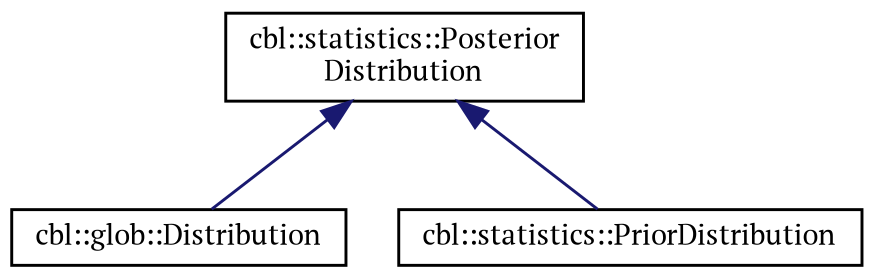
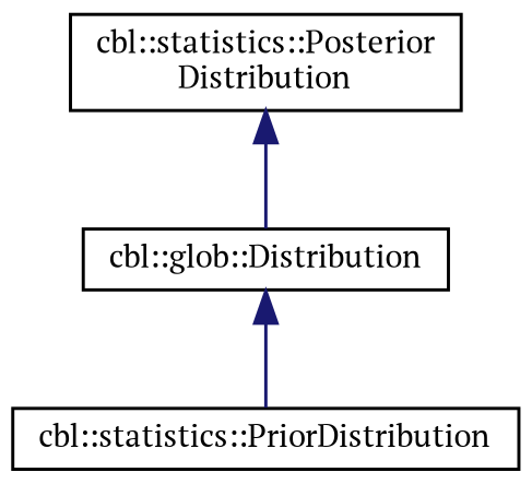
  digraph {
    fontname="PT Serif"
    rankdir=TB
    node [color=black fillcolor=white fontname="PT Serif" fontsize=10 shape=record style=filled]
    edge [color=midnightblue dir=back fontname="PT Serif" fontsize=10 labelfontname=Helvetica labelfontsize=10 style=solid]
    n1 [height=0.2 label="cbl::glob::Distribution" width=0.4]
    n2 [height=0.2 label="cbl::statistics::PriorDistribution" width=0.4]
    n3 [height=0.2 label="cbl::statistics::Posterior\lDistribution" width=0.4]
-   n3 -> n2
+   n1 -> n2
    n3 -> n1
  }
